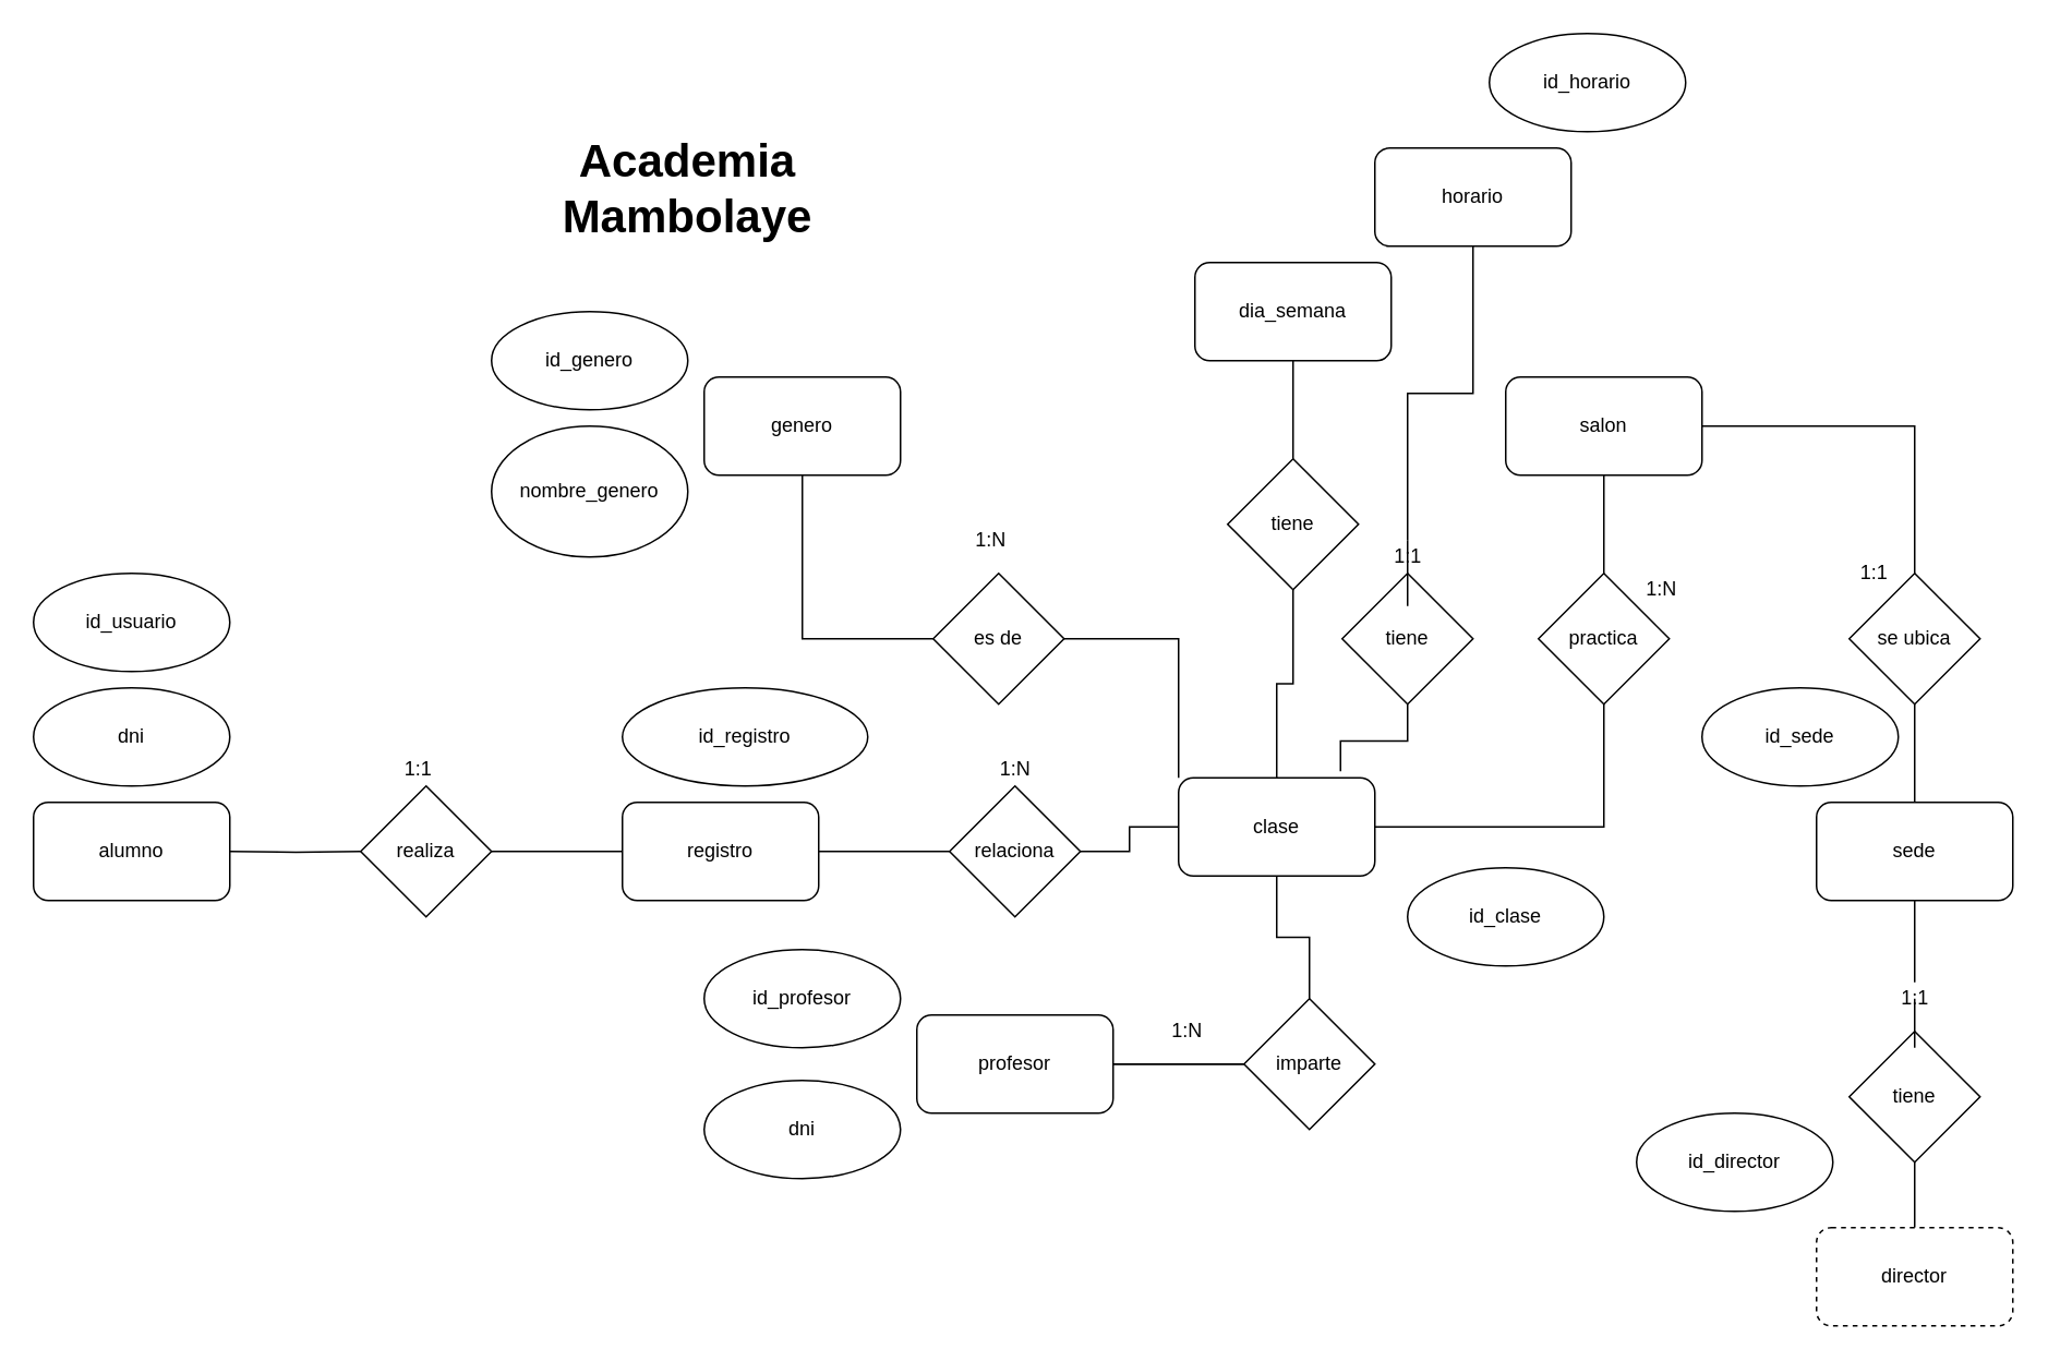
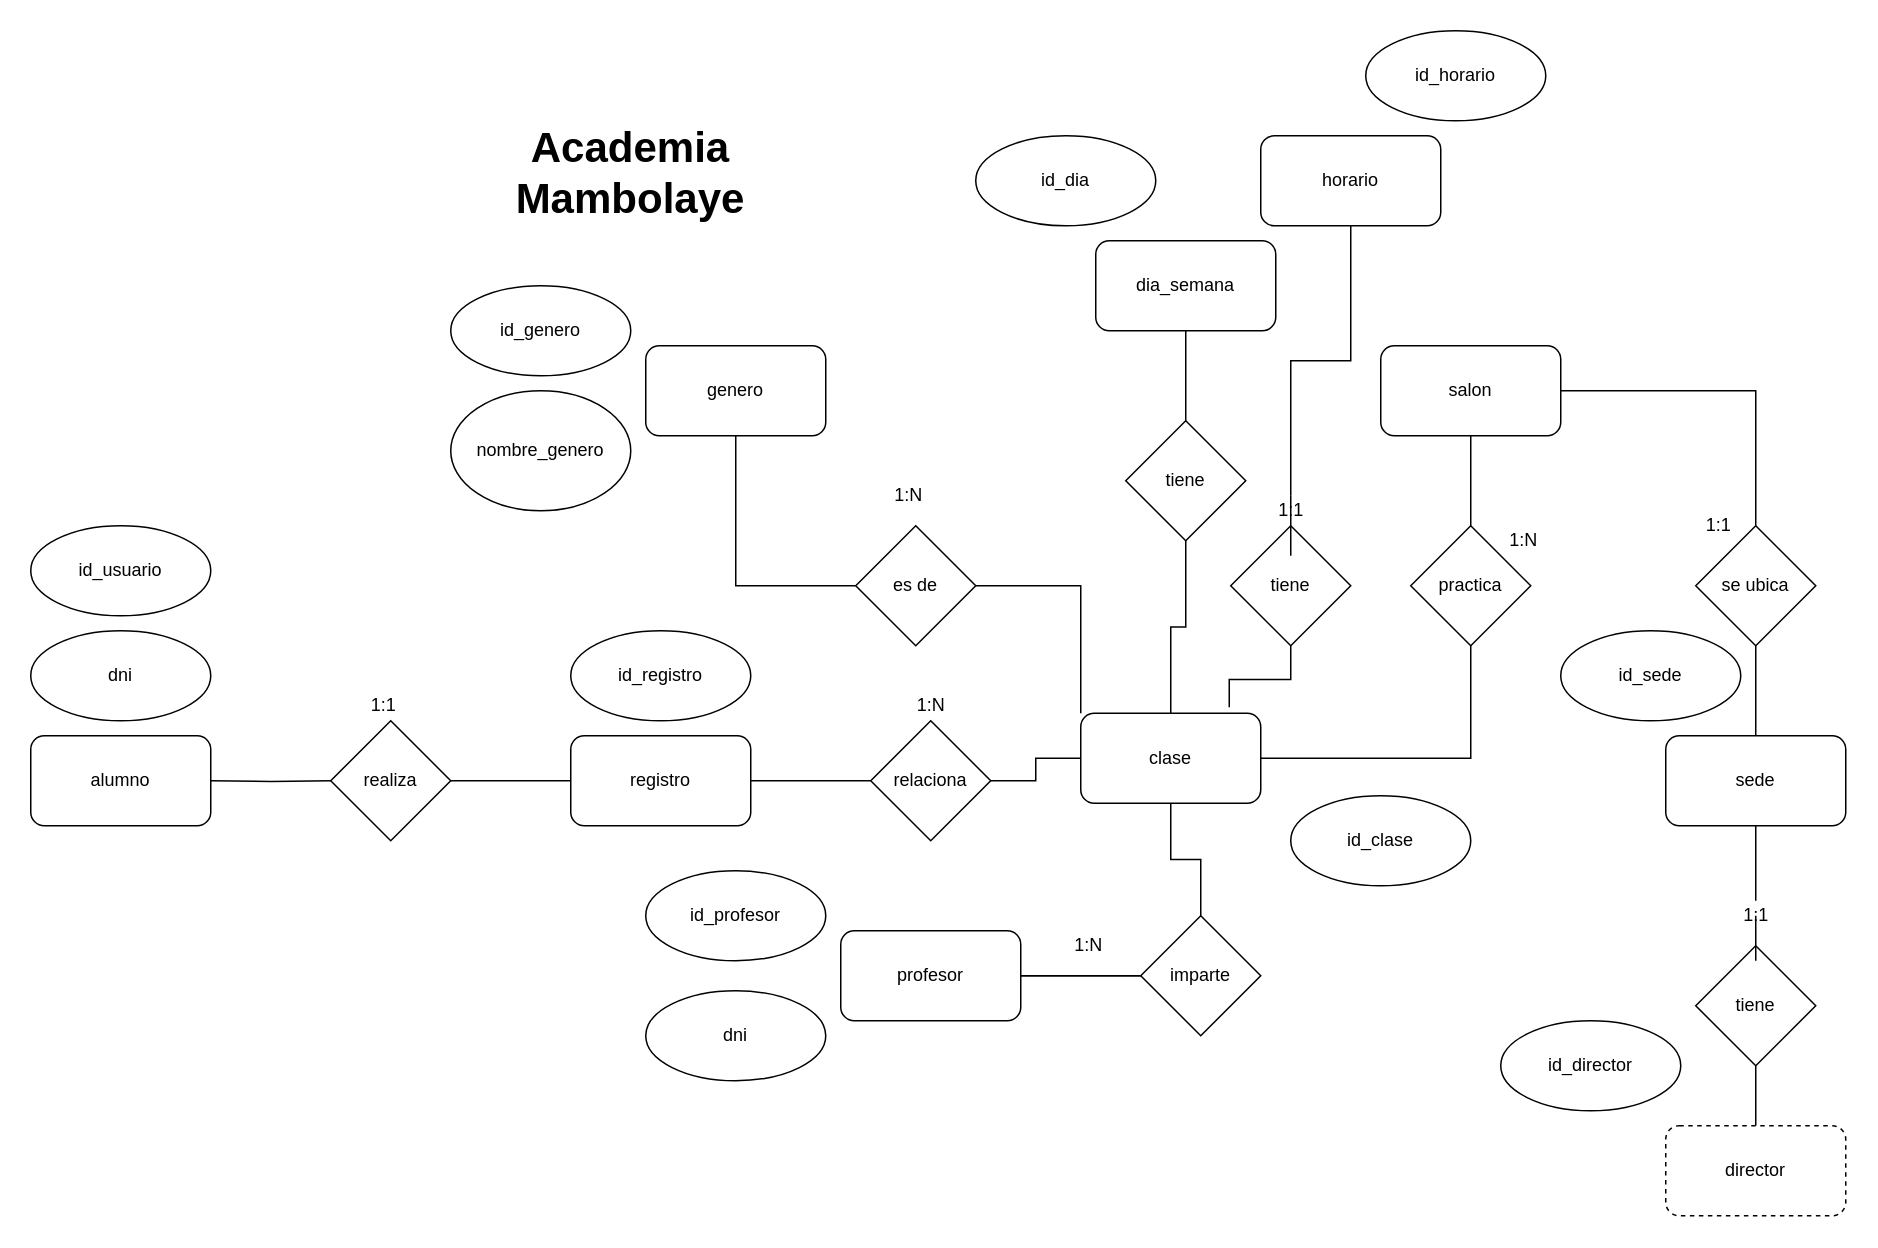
  <mxCell id="0" />
  <mxCell id="1" parent="0" />
  <mxCell id="2" value="" style="edgeStyle=orthogonalEdgeStyle;rounded=0;orthogonalLoop=1;jettySize=auto;html=1;endArrow=none;endFill=0;" parent="1" target="14" edge="1"><mxGeometry relative="1" as="geometry"><mxPoint x="140" y="520" as="sourcePoint" /></mxGeometry></mxCell>
  <mxCell id="3" value="" style="edgeStyle=orthogonalEdgeStyle;rounded=0;orthogonalLoop=1;jettySize=auto;html=1;endArrow=none;endFill=0;" parent="1" source="4" target="16" edge="1"><mxGeometry relative="1" as="geometry" /></mxCell>
  <mxCell id="4" value="registro" style="rounded=1;whiteSpace=wrap;html=1;" parent="1" vertex="1"><mxGeometry x="380" y="490" width="120" height="60" as="geometry" /></mxCell>
  <mxCell id="5" value="" style="edgeStyle=orthogonalEdgeStyle;rounded=0;orthogonalLoop=1;jettySize=auto;html=1;endArrow=none;endFill=0;" parent="1" source="7" target="18" edge="1"><mxGeometry relative="1" as="geometry" /></mxCell>
  <mxCell id="6" value="" style="edgeStyle=orthogonalEdgeStyle;rounded=0;orthogonalLoop=1;jettySize=auto;html=1;endArrow=none;endFill=0;" parent="1" source="7" target="21" edge="1"><mxGeometry relative="1" as="geometry" /></mxCell>
  <mxCell id="7" value="clase" style="rounded=1;whiteSpace=wrap;html=1;" parent="1" vertex="1"><mxGeometry x="720" y="475" width="120" height="60" as="geometry" /></mxCell>
  <mxCell id="8" value="" style="edgeStyle=orthogonalEdgeStyle;rounded=0;orthogonalLoop=1;jettySize=auto;html=1;endArrow=none;endFill=0;" parent="1" source="9" target="25" edge="1"><mxGeometry relative="1" as="geometry" /></mxCell>
  <mxCell id="9" value="salon" style="rounded=1;whiteSpace=wrap;html=1;" parent="1" vertex="1"><mxGeometry x="920" y="230" width="120" height="60" as="geometry" /></mxCell>
  <mxCell id="10" value="profesor" style="rounded=1;whiteSpace=wrap;html=1;" parent="1" vertex="1"><mxGeometry x="560" y="620" width="120" height="60" as="geometry" /></mxCell>
  <mxCell id="11" value="horario" style="rounded=1;whiteSpace=wrap;html=1;" parent="1" vertex="1"><mxGeometry x="840" y="90" width="120" height="60" as="geometry" /></mxCell>
  <mxCell id="12" value="genero" style="rounded=1;whiteSpace=wrap;html=1;" parent="1" vertex="1"><mxGeometry x="430" y="230" width="120" height="60" as="geometry" /></mxCell>
  <mxCell id="13" value="" style="edgeStyle=orthogonalEdgeStyle;rounded=0;orthogonalLoop=1;jettySize=auto;html=1;endArrow=none;endFill=0;" parent="1" source="14" target="4" edge="1"><mxGeometry relative="1" as="geometry" /></mxCell>
  <mxCell id="14" value="realiza" style="rhombus;whiteSpace=wrap;html=1;" parent="1" vertex="1"><mxGeometry x="220" y="480" width="80" height="80" as="geometry" /></mxCell>
  <mxCell id="15" value="" style="edgeStyle=orthogonalEdgeStyle;rounded=0;orthogonalLoop=1;jettySize=auto;html=1;endArrow=none;endFill=0;" parent="1" source="16" target="7" edge="1"><mxGeometry relative="1" as="geometry" /></mxCell>
  <mxCell id="16" value="relaciona" style="rhombus;whiteSpace=wrap;html=1;" parent="1" vertex="1"><mxGeometry x="580" y="480" width="80" height="80" as="geometry" /></mxCell>
  <mxCell id="17" value="" style="edgeStyle=orthogonalEdgeStyle;rounded=0;orthogonalLoop=1;jettySize=auto;html=1;endArrow=none;endFill=0;" parent="1" source="18" target="9" edge="1"><mxGeometry relative="1" as="geometry" /></mxCell>
  <mxCell id="18" value="practica" style="rhombus;whiteSpace=wrap;html=1;" parent="1" vertex="1"><mxGeometry x="940" y="350" width="80" height="80" as="geometry" /></mxCell>
  <mxCell id="19" value="" style="edgeStyle=orthogonalEdgeStyle;rounded=0;orthogonalLoop=1;jettySize=auto;html=1;endArrow=none;endFill=0;" parent="1" source="21" target="10" edge="1"><mxGeometry relative="1" as="geometry" /></mxCell>
  <mxCell id="20" value="" style="edgeStyle=orthogonalEdgeStyle;rounded=0;orthogonalLoop=1;jettySize=auto;html=1;endArrow=none;endFill=0;" parent="1" source="21" target="10" edge="1"><mxGeometry relative="1" as="geometry" /></mxCell>
  <mxCell id="21" value="imparte" style="rhombus;whiteSpace=wrap;html=1;" parent="1" vertex="1"><mxGeometry x="760" y="610" width="80" height="80" as="geometry" /></mxCell>
  <mxCell id="22" value="" style="edgeStyle=orthogonalEdgeStyle;rounded=0;orthogonalLoop=1;jettySize=auto;html=1;endArrow=none;endFill=0;" parent="1" source="23" target="61" edge="1"><mxGeometry relative="1" as="geometry" /></mxCell>
  <mxCell id="23" value="sede" style="rounded=1;whiteSpace=wrap;html=1;" parent="1" vertex="1"><mxGeometry x="1110" y="490" width="120" height="60" as="geometry" /></mxCell>
  <mxCell id="24" value="" style="edgeStyle=orthogonalEdgeStyle;rounded=0;orthogonalLoop=1;jettySize=auto;html=1;endArrow=none;endFill=0;" parent="1" source="25" target="23" edge="1"><mxGeometry relative="1" as="geometry" /></mxCell>
  <mxCell id="25" value="se ubica" style="rhombus;whiteSpace=wrap;html=1;" parent="1" vertex="1"><mxGeometry x="1130" y="350" width="80" height="80" as="geometry" /></mxCell>
  <mxCell id="26" value="" style="edgeStyle=orthogonalEdgeStyle;rounded=0;orthogonalLoop=1;jettySize=auto;html=1;endArrow=none;endFill=0;startArrow=none;" parent="1" source="50" target="11" edge="1"><mxGeometry relative="1" as="geometry" /></mxCell>
  <mxCell id="27" value="" style="edgeStyle=orthogonalEdgeStyle;rounded=0;orthogonalLoop=1;jettySize=auto;html=1;endArrow=none;endFill=0;entryX=0.825;entryY=-0.067;entryDx=0;entryDy=0;entryPerimeter=0;" parent="1" source="28" target="7" edge="1"><mxGeometry relative="1" as="geometry"><mxPoint x="840" y="470" as="targetPoint" /></mxGeometry></mxCell>
  <mxCell id="28" value="tiene" style="rhombus;whiteSpace=wrap;html=1;" parent="1" vertex="1"><mxGeometry x="820" y="350" width="80" height="80" as="geometry" /></mxCell>
  <mxCell id="29" value="" style="edgeStyle=orthogonalEdgeStyle;rounded=0;orthogonalLoop=1;jettySize=auto;html=1;endArrow=none;endFill=0;entryX=0;entryY=0;entryDx=0;entryDy=0;" parent="1" source="31" target="7" edge="1"><mxGeometry relative="1" as="geometry" /></mxCell>
  <mxCell id="30" value="" style="edgeStyle=orthogonalEdgeStyle;rounded=0;orthogonalLoop=1;jettySize=auto;html=1;endArrow=none;endFill=0;" parent="1" source="31" target="12" edge="1"><mxGeometry relative="1" as="geometry" /></mxCell>
  <mxCell id="31" value="es de" style="rhombus;whiteSpace=wrap;html=1;" parent="1" vertex="1"><mxGeometry x="570" y="350" width="80" height="80" as="geometry" /></mxCell>
  <mxCell id="32" value="1:1" style="text;html=1;align=center;verticalAlign=middle;resizable=0;points=[];autosize=1;strokeColor=none;fillColor=none;" parent="1" vertex="1"><mxGeometry x="240" y="460" width="30" height="20" as="geometry" /></mxCell>
  <mxCell id="33" value="1:N" style="text;html=1;align=center;verticalAlign=middle;resizable=0;points=[];autosize=1;strokeColor=none;fillColor=none;" parent="1" vertex="1"><mxGeometry x="605" y="460" width="30" height="20" as="geometry" /></mxCell>
  <mxCell id="34" value="1:N" style="text;html=1;align=center;verticalAlign=middle;resizable=0;points=[];autosize=1;strokeColor=none;fillColor=none;" parent="1" vertex="1"><mxGeometry x="710" y="620" width="30" height="20" as="geometry" /></mxCell>
  <mxCell id="35" value="1:N" style="text;html=1;align=center;verticalAlign=middle;resizable=0;points=[];autosize=1;strokeColor=none;fillColor=none;" parent="1" vertex="1"><mxGeometry x="590" y="320" width="30" height="20" as="geometry" /></mxCell>
  <mxCell id="36" value="1:N" style="text;html=1;align=center;verticalAlign=middle;resizable=0;points=[];autosize=1;strokeColor=none;fillColor=none;" parent="1" vertex="1"><mxGeometry x="1000" y="350" width="30" height="20" as="geometry" /></mxCell>
  <mxCell id="37" value="alumno" style="rounded=1;whiteSpace=wrap;html=1;" parent="1" vertex="1"><mxGeometry x="20" y="490" width="120" height="60" as="geometry" /></mxCell>
  <mxCell id="38" value="dni" style="ellipse;whiteSpace=wrap;html=1;" parent="1" vertex="1"><mxGeometry x="20" y="420" width="120" height="60" as="geometry" /></mxCell>
  <mxCell id="39" value="id_usuario" style="ellipse;whiteSpace=wrap;html=1;" parent="1" vertex="1"><mxGeometry x="20" y="350" width="120" height="60" as="geometry" /></mxCell>
- <mxCell id="40" value="id_registro" style="ellipse;whiteSpace=wrap;html=1;" parent="1" vertex="1"><mxGeometry x="380" y="420" width="150" height="60" as="geometry" /></mxCell>
+ <mxCell id="40" value="id_registro" style="ellipse;whiteSpace=wrap;html=1;" parent="1" vertex="1"><mxGeometry x="380" y="420" width="120" height="60" as="geometry" /></mxCell>
  <mxCell id="41" value="id_clase" style="ellipse;whiteSpace=wrap;html=1;" parent="1" vertex="1"><mxGeometry x="860" y="530" width="120" height="60" as="geometry" /></mxCell>
  <mxCell id="42" value="id_horario" style="ellipse;whiteSpace=wrap;html=1;" parent="1" vertex="1"><mxGeometry x="910" y="20" width="120" height="60" as="geometry" /></mxCell>
  <mxCell id="43" value="id_profesor" style="ellipse;whiteSpace=wrap;html=1;" parent="1" vertex="1"><mxGeometry x="430" y="580" width="120" height="60" as="geometry" /></mxCell>
  <mxCell id="44" value="dni" style="ellipse;whiteSpace=wrap;html=1;" parent="1" vertex="1"><mxGeometry x="430" y="660" width="120" height="60" as="geometry" /></mxCell>
  <mxCell id="45" value="id_genero" style="ellipse;whiteSpace=wrap;html=1;" parent="1" vertex="1"><mxGeometry x="300" y="190" width="120" height="60" as="geometry" /></mxCell>
  <mxCell id="46" value="nombre_genero" style="ellipse;whiteSpace=wrap;html=1;" parent="1" vertex="1"><mxGeometry x="300" y="260" width="120" height="80" as="geometry" /></mxCell>
  <mxCell id="47" value="1:1" style="text;html=1;align=center;verticalAlign=middle;resizable=0;points=[];autosize=1;strokeColor=none;fillColor=none;" parent="1" vertex="1"><mxGeometry x="1130" y="340" width="30" height="20" as="geometry" /></mxCell>
  <mxCell id="48" value="id_sede" style="ellipse;whiteSpace=wrap;html=1;" parent="1" vertex="1"><mxGeometry x="1040" y="420" width="120" height="60" as="geometry" /></mxCell>
  <mxCell id="49" value="Academia Mambolaye" style="text;html=1;strokeColor=none;fillColor=none;align=center;verticalAlign=middle;whiteSpace=wrap;rounded=0;fontSize=28;fontStyle=1" parent="1" vertex="1"><mxGeometry x="280" y="80" width="280" height="70" as="geometry" /></mxCell>
  <mxCell id="50" value="1:1" style="text;html=1;align=center;verticalAlign=middle;resizable=0;points=[];autosize=1;strokeColor=none;fillColor=none;" parent="1" vertex="1"><mxGeometry x="845" y="330" width="30" height="20" as="geometry" /></mxCell>
  <mxCell id="51" value="" style="edgeStyle=orthogonalEdgeStyle;rounded=0;orthogonalLoop=1;jettySize=auto;html=1;endArrow=none;endFill=0;" parent="1" source="28" target="50" edge="1"><mxGeometry relative="1" as="geometry"><mxPoint x="860" y="350" as="sourcePoint" /><mxPoint x="900" y="150" as="targetPoint" /></mxGeometry></mxCell>
  <mxCell id="52" style="edgeStyle=orthogonalEdgeStyle;rounded=0;orthogonalLoop=1;jettySize=auto;html=1;exitX=0.5;exitY=1;exitDx=0;exitDy=0;endArrow=none;endFill=0;" parent="1" source="53" target="7" edge="1"><mxGeometry relative="1" as="geometry" /></mxCell>
  <mxCell id="53" value="tiene" style="rhombus;whiteSpace=wrap;html=1;" parent="1" vertex="1"><mxGeometry x="750" y="280" width="80" height="80" as="geometry" /></mxCell>
  <mxCell id="54" value="" style="edgeStyle=orthogonalEdgeStyle;rounded=0;orthogonalLoop=1;jettySize=auto;html=1;endArrow=none;endFill=0;" parent="1" source="55" target="53" edge="1"><mxGeometry relative="1" as="geometry" /></mxCell>
  <mxCell id="55" value="dia_semana" style="rounded=1;whiteSpace=wrap;html=1;" parent="1" vertex="1"><mxGeometry x="730" y="160" width="120" height="60" as="geometry" /></mxCell>
+ <mxCell id="56" value="id_dia" style="ellipse;whiteSpace=wrap;html=1;" parent="1" vertex="1"><mxGeometry x="650" y="90" width="120" height="60" as="geometry" /></mxCell>
  <mxCell id="57" value="tiene" style="rhombus;whiteSpace=wrap;html=1;" parent="1" vertex="1"><mxGeometry x="1130" y="630" width="80" height="80" as="geometry" /></mxCell>
  <mxCell id="58" value="" style="edgeStyle=orthogonalEdgeStyle;rounded=0;orthogonalLoop=1;jettySize=auto;html=1;endArrow=none;endFill=0;" parent="1" source="59" target="57" edge="1"><mxGeometry relative="1" as="geometry" /></mxCell>
  <mxCell id="59" value="director" style="rounded=1;whiteSpace=wrap;html=1;dashed=1;" parent="1" vertex="1"><mxGeometry x="1110" y="750" width="120" height="60" as="geometry" /></mxCell>
  <mxCell id="60" value="" style="edgeStyle=orthogonalEdgeStyle;rounded=0;orthogonalLoop=1;jettySize=auto;html=1;endArrow=none;endFill=0;" parent="1" source="61" target="57" edge="1"><mxGeometry relative="1" as="geometry" /></mxCell>
  <mxCell id="61" value="1:1" style="text;html=1;align=center;verticalAlign=middle;resizable=0;points=[];autosize=1;strokeColor=none;fillColor=none;" parent="1" vertex="1"><mxGeometry x="1155" y="600" width="30" height="20" as="geometry" /></mxCell>
  <mxCell id="62" value="id_director" style="ellipse;whiteSpace=wrap;html=1;" parent="1" vertex="1"><mxGeometry x="1000" y="680" width="120" height="60" as="geometry" /></mxCell>
